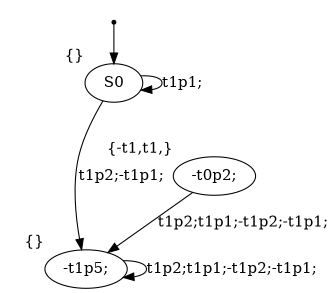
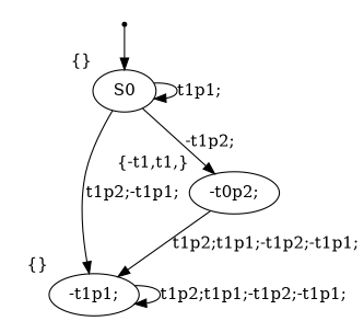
  digraph {
    node [xlabel="{}"]
    Initial [shape=point xlabel=""]
    S0
-   n3 [label="-t1p5;"]
+   n3 [label="-t1p1;"]
    n4 [label="-t0p2;" xlabel="{-t1,t1,}"]
    Initial -> S0
    S0 -> S0 [label="t1p1;"]
    S0 -> n3 [label="t1p2;-t1p1;"]
+   S0 -> n4 [label="-t1p2;"]
    n3 -> n3 [label="t1p2;t1p1;-t1p2;-t1p1;"]
    n4 -> n3 [label="t1p2;t1p1;-t1p2;-t1p1;"]
  }
